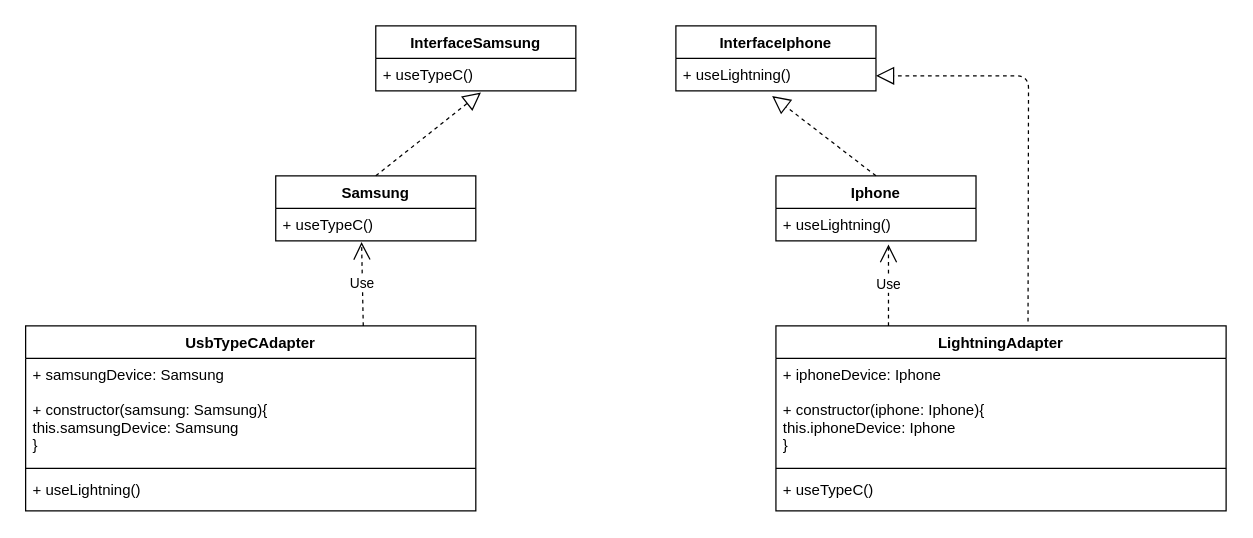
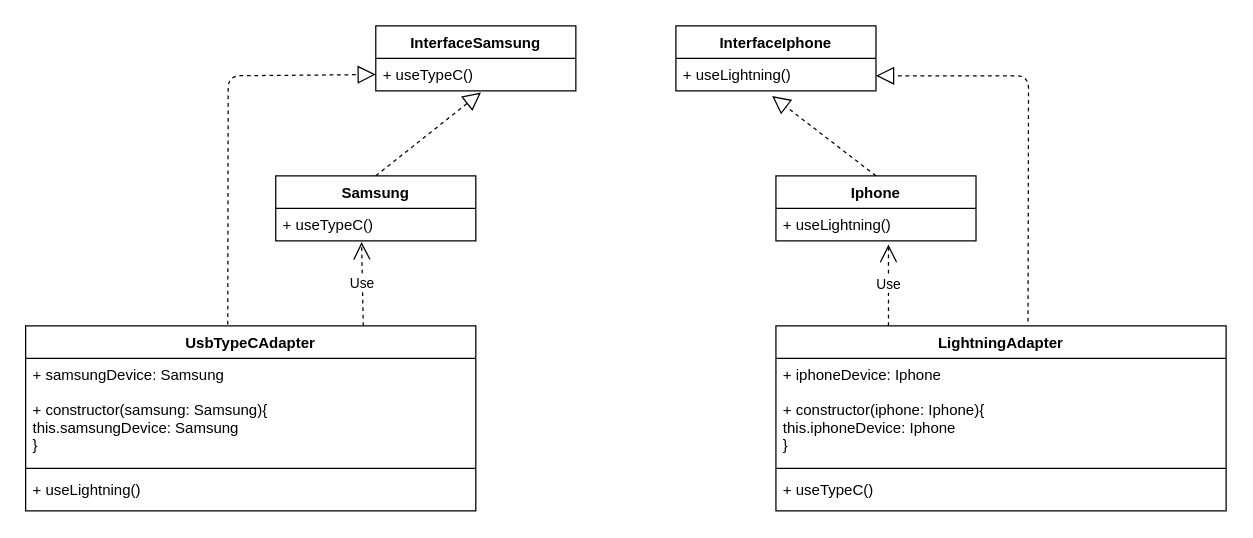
  <mxCell id="0" />
  <mxCell id="1" parent="0" />
  <mxCell id="2" value="InterfaceSamsung" style="swimlane;fontStyle=1;align=center;verticalAlign=top;childLayout=stackLayout;horizontal=1;startSize=26;horizontalStack=0;resizeParent=1;resizeParentMax=0;resizeLast=0;collapsible=1;marginBottom=0;" vertex="1" parent="1"><mxGeometry x="300" y="20" width="160" height="52" as="geometry" /></mxCell>
  <mxCell id="3" value="+ useTypeC()" style="text;strokeColor=none;fillColor=none;align=left;verticalAlign=top;spacingLeft=4;spacingRight=4;overflow=hidden;rotatable=0;points=[[0,0.5],[1,0.5]];portConstraint=eastwest;" vertex="1" parent="2"><mxGeometry y="26" width="160" height="26" as="geometry" /></mxCell>
  <mxCell id="4" value="InterfaceIphone" style="swimlane;fontStyle=1;align=center;verticalAlign=top;childLayout=stackLayout;horizontal=1;startSize=26;horizontalStack=0;resizeParent=1;resizeParentMax=0;resizeLast=0;collapsible=1;marginBottom=0;" vertex="1" parent="1"><mxGeometry x="540" y="20" width="160" height="52" as="geometry" /></mxCell>
  <mxCell id="5" value="+ useLightning()" style="text;strokeColor=none;fillColor=none;align=left;verticalAlign=top;spacingLeft=4;spacingRight=4;overflow=hidden;rotatable=0;points=[[0,0.5],[1,0.5]];portConstraint=eastwest;" vertex="1" parent="4"><mxGeometry y="26" width="160" height="26" as="geometry" /></mxCell>
  <mxCell id="6" value="Samsung" style="swimlane;fontStyle=1;align=center;verticalAlign=top;childLayout=stackLayout;horizontal=1;startSize=26;horizontalStack=0;resizeParent=1;resizeParentMax=0;resizeLast=0;collapsible=1;marginBottom=0;" vertex="1" parent="1"><mxGeometry x="220" y="140" width="160" height="52" as="geometry" /></mxCell>
  <mxCell id="7" value="+ useTypeC()" style="text;strokeColor=none;fillColor=none;align=left;verticalAlign=top;spacingLeft=4;spacingRight=4;overflow=hidden;rotatable=0;points=[[0,0.5],[1,0.5]];portConstraint=eastwest;" vertex="1" parent="6"><mxGeometry y="26" width="160" height="26" as="geometry" /></mxCell>
  <mxCell id="8" value="Iphone&#10;" style="swimlane;fontStyle=1;align=center;verticalAlign=top;childLayout=stackLayout;horizontal=1;startSize=26;horizontalStack=0;resizeParent=1;resizeParentMax=0;resizeLast=0;collapsible=1;marginBottom=0;" vertex="1" parent="1"><mxGeometry x="620" y="140" width="160" height="52" as="geometry" /></mxCell>
  <mxCell id="9" value="+ useLightning()" style="text;strokeColor=none;fillColor=none;align=left;verticalAlign=top;spacingLeft=4;spacingRight=4;overflow=hidden;rotatable=0;points=[[0,0.5],[1,0.5]];portConstraint=eastwest;" vertex="1" parent="8"><mxGeometry y="26" width="160" height="26" as="geometry" /></mxCell>
  <mxCell id="10" value="" style="endArrow=block;dashed=1;endFill=0;endSize=12;html=1;exitX=0.5;exitY=0;exitDx=0;exitDy=0;entryX=0.526;entryY=1.049;entryDx=0;entryDy=0;entryPerimeter=0;" edge="1" parent="1" source="6" target="3"><mxGeometry width="160" relative="1" as="geometry"><mxPoint x="350" y="200" as="sourcePoint" /><mxPoint x="510" y="200" as="targetPoint" /></mxGeometry></mxCell>
  <mxCell id="11" value="" style="endArrow=block;dashed=1;endFill=0;endSize=12;html=1;exitX=0.5;exitY=0;exitDx=0;exitDy=0;entryX=0.481;entryY=1.159;entryDx=0;entryDy=0;entryPerimeter=0;" edge="1" parent="1" source="8" target="5"><mxGeometry width="160" relative="1" as="geometry"><mxPoint x="310" y="150" as="sourcePoint" /><mxPoint x="394.16" y="83.274" as="targetPoint" /></mxGeometry></mxCell>
  <mxCell id="12" value="UsbTypeCAdapter" style="swimlane;fontStyle=1;align=center;verticalAlign=top;childLayout=stackLayout;horizontal=1;startSize=26;horizontalStack=0;resizeParent=1;resizeParentMax=0;resizeLast=0;collapsible=1;marginBottom=0;" vertex="1" parent="1"><mxGeometry y="260" width="360" height="148" as="geometry" x="20" /></mxCell>
  <mxCell id="13" value="+ samsungDevice: Samsung&#10;&#10;+ constructor(samsung: Samsung){&#10;this.samsungDevice: Samsung&#10;}&#10;&#10;" style="text;strokeColor=none;fillColor=none;align=left;verticalAlign=top;spacingLeft=4;spacingRight=4;overflow=hidden;rotatable=0;points=[[0,0.5],[1,0.5]];portConstraint=eastwest;" vertex="1" parent="12"><mxGeometry y="26" width="360" height="84" as="geometry" /></mxCell>
  <mxCell id="14" value="" style="line;strokeWidth=1;fillColor=none;align=left;verticalAlign=middle;spacingTop=-1;spacingLeft=3;spacingRight=3;rotatable=0;labelPosition=right;points=[];portConstraint=eastwest;" vertex="1" parent="12"><mxGeometry y="110" width="360" height="8" as="geometry" /></mxCell>
  <mxCell id="15" value="+ useLightning()" style="text;strokeColor=none;fillColor=none;align=left;verticalAlign=top;spacingLeft=4;spacingRight=4;overflow=hidden;rotatable=0;points=[[0,0.5],[1,0.5]];portConstraint=eastwest;" vertex="1" parent="12"><mxGeometry y="118" width="360" height="30" as="geometry" /></mxCell>
  <mxCell id="16" value="LightningAdapter" style="swimlane;fontStyle=1;align=center;verticalAlign=top;childLayout=stackLayout;horizontal=1;startSize=26;horizontalStack=0;resizeParent=1;resizeParentMax=0;resizeLast=0;collapsible=1;marginBottom=0;" vertex="1" parent="1"><mxGeometry x="620" y="260" width="360" height="148" as="geometry" /></mxCell>
  <mxCell id="17" value="+ iphoneDevice: Iphone&#10;&#10;+ constructor(iphone: Iphone){&#10;this.iphoneDevice: Iphone&#10;}&#10;&#10;" style="text;strokeColor=none;fillColor=none;align=left;verticalAlign=top;spacingLeft=4;spacingRight=4;overflow=hidden;rotatable=0;points=[[0,0.5],[1,0.5]];portConstraint=eastwest;" vertex="1" parent="16"><mxGeometry y="26" width="360" height="84" as="geometry" /></mxCell>
  <mxCell id="18" value="" style="line;strokeWidth=1;fillColor=none;align=left;verticalAlign=middle;spacingTop=-1;spacingLeft=3;spacingRight=3;rotatable=0;labelPosition=right;points=[];portConstraint=eastwest;" vertex="1" parent="16"><mxGeometry y="110" width="360" height="8" as="geometry" /></mxCell>
  <mxCell id="19" value="+ useTypeC()" style="text;strokeColor=none;fillColor=none;align=left;verticalAlign=top;spacingLeft=4;spacingRight=4;overflow=hidden;rotatable=0;points=[[0,0.5],[1,0.5]];portConstraint=eastwest;" vertex="1" parent="16"><mxGeometry y="118" width="360" height="30" as="geometry" /></mxCell>
+ <mxCell id="20" value="" style="endArrow=block;dashed=1;endFill=0;endSize=12;html=1;exitX=0.449;exitY=-0.008;exitDx=0;exitDy=0;exitPerimeter=0;entryX=0;entryY=0.75;entryDx=0;entryDy=0;" edge="1" parent="1" source="12" target="2"><mxGeometry width="160" relative="1" as="geometry"><mxPoint x="310" y="150" as="sourcePoint" /><mxPoint x="182" y="20" as="targetPoint" /><Array as="points"><mxPoint x="182" y="60" /></Array></mxGeometry></mxCell>
  <mxCell id="21" value="" style="endArrow=block;dashed=1;endFill=0;endSize=12;html=1;exitX=0.56;exitY=-0.024;exitDx=0;exitDy=0;exitPerimeter=0;" edge="1" parent="1" source="16"><mxGeometry width="160" relative="1" as="geometry"><mxPoint x="191.64" y="268.816" as="sourcePoint" /><mxPoint x="700" y="60" as="targetPoint" /><Array as="points"><mxPoint x="822" y="60" /></Array></mxGeometry></mxCell>
  <mxCell id="22" value="Use" style="endArrow=open;endSize=12;dashed=1;html=1;exitX=0.75;exitY=0;exitDx=0;exitDy=0;entryX=0.429;entryY=1.036;entryDx=0;entryDy=0;entryPerimeter=0;" edge="1" parent="1" source="12" target="7"><mxGeometry width="160" relative="1" as="geometry"><mxPoint x="300" y="230" as="sourcePoint" /><mxPoint x="460" y="230" as="targetPoint" /></mxGeometry></mxCell>
  <mxCell id="23" value="Use" style="endArrow=open;endSize=12;dashed=1;html=1;exitX=0.25;exitY=0;exitDx=0;exitDy=0;" edge="1" parent="1" source="16"><mxGeometry width="160" relative="1" as="geometry"><mxPoint x="300" y="270" as="sourcePoint" /><mxPoint x="710" y="195" as="targetPoint" /></mxGeometry></mxCell>
